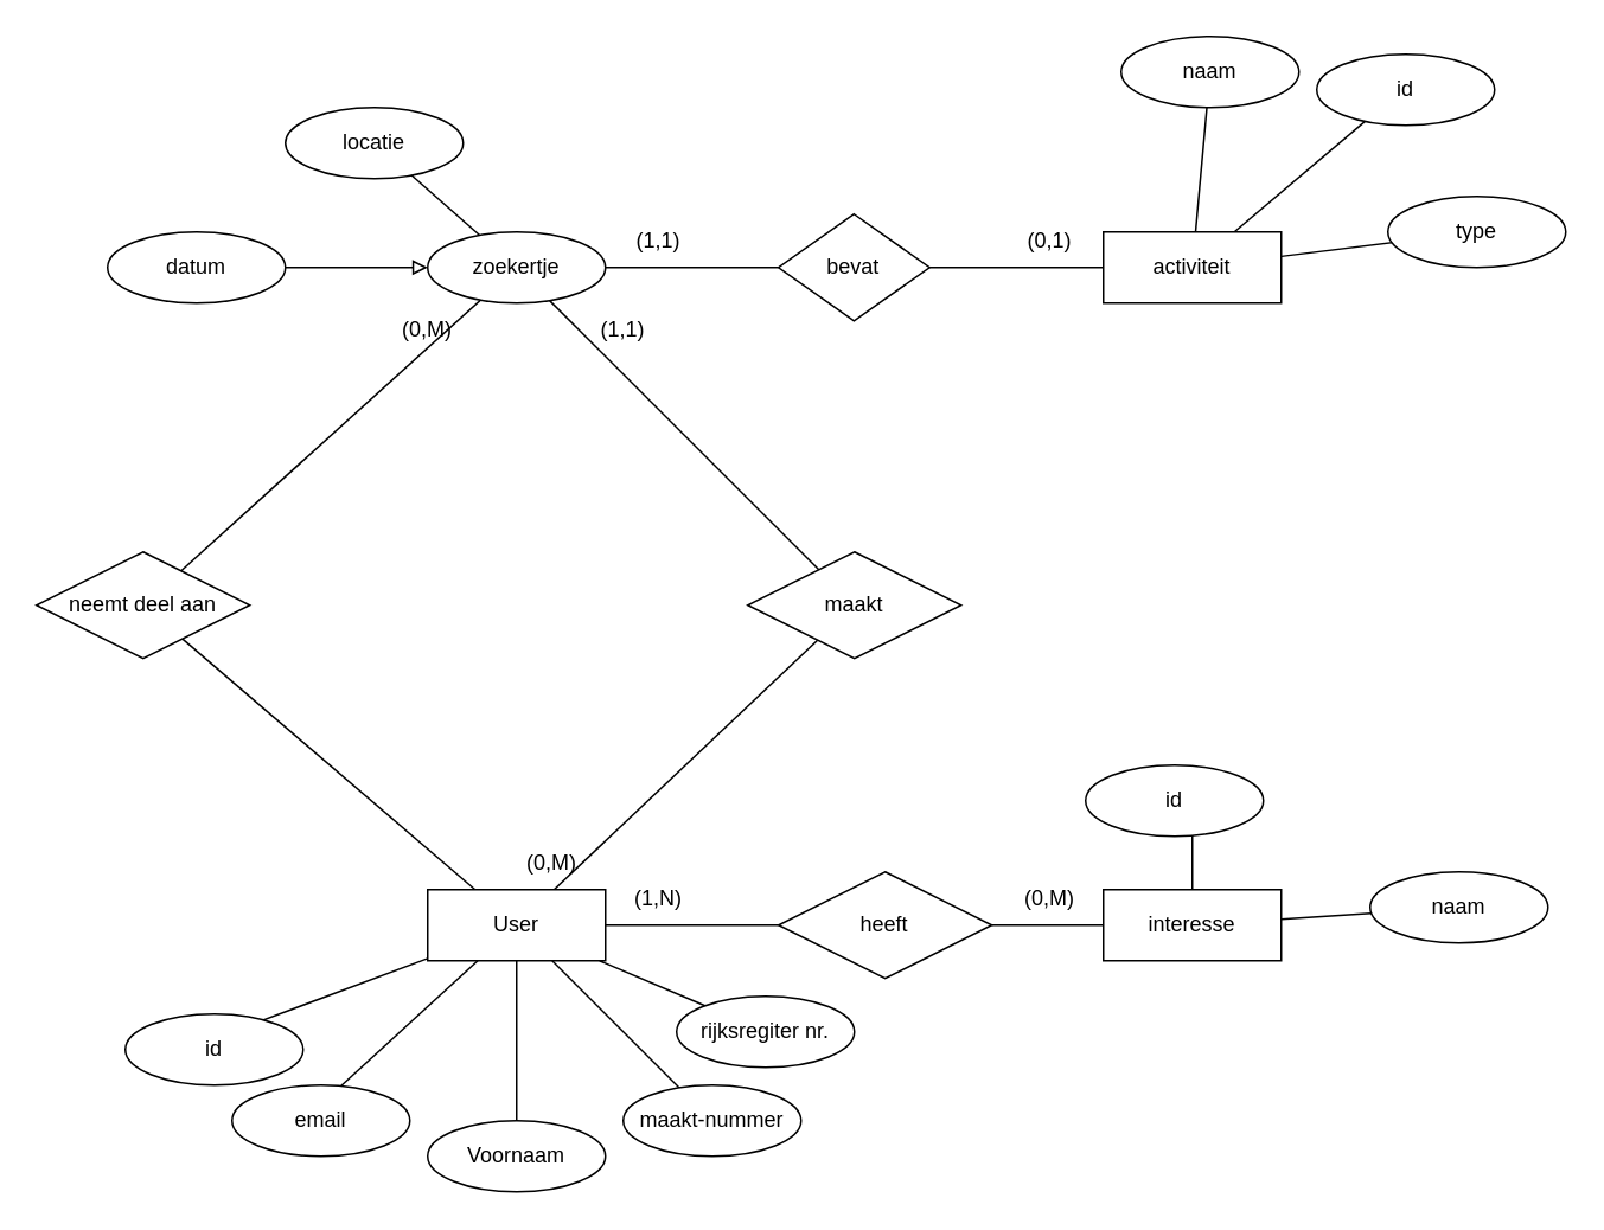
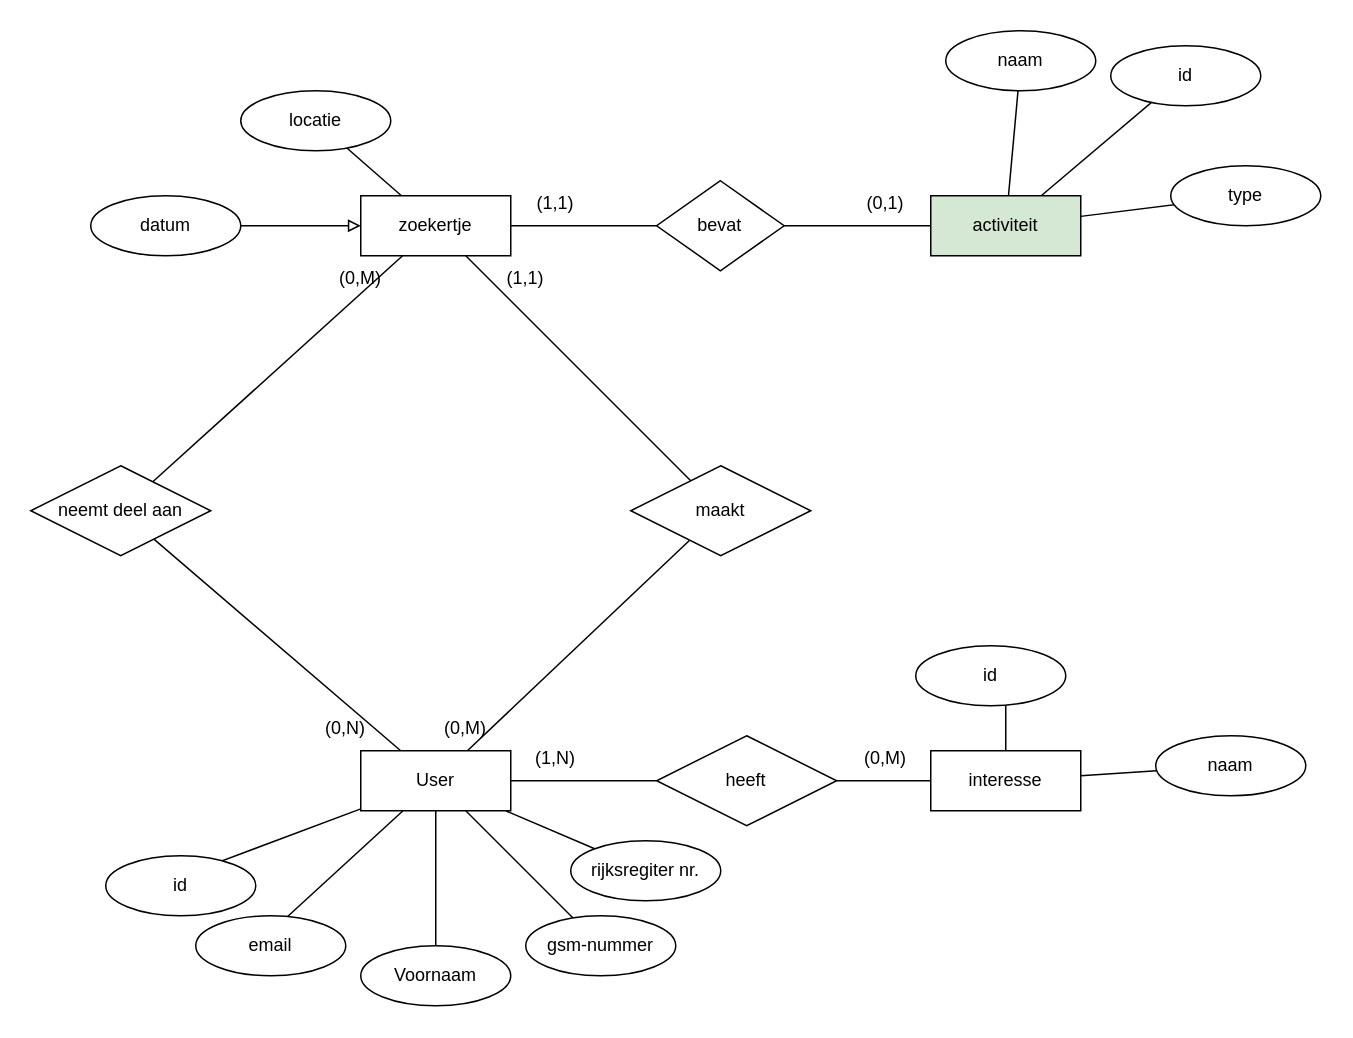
  <mxCell id="0" />
  <mxCell id="1" parent="0" />
  <mxCell id="2" style="edgeStyle=none;html=1;endArrow=none;endFill=0;" parent="1" source="3" target="25" edge="1"><mxGeometry relative="1" as="geometry" /></mxCell>
  <mxCell id="3" value="heeft" style="shape=rhombus;perimeter=rhombusPerimeter;whiteSpace=wrap;html=1;align=center;" parent="1" vertex="1"><mxGeometry x="437.27" y="490" width="120" height="60" as="geometry" /></mxCell>
  <mxCell id="4" style="edgeStyle=none;html=1;entryX=0.5;entryY=0.5;entryDx=0;entryDy=0;entryPerimeter=0;" parent="1" source="11" target="13" edge="1"><mxGeometry relative="1" as="geometry" /></mxCell>
  <mxCell id="5" style="edgeStyle=none;html=1;entryX=0.5;entryY=0.5;entryDx=0;entryDy=0;entryPerimeter=0;" parent="1" source="11" target="12" edge="1"><mxGeometry relative="1" as="geometry" /></mxCell>
  <mxCell id="6" style="edgeStyle=none;html=1;entryX=0.4;entryY=0.5;entryDx=0;entryDy=0;entryPerimeter=0;" parent="1" source="11" target="14" edge="1"><mxGeometry relative="1" as="geometry" /></mxCell>
  <mxCell id="7" style="edgeStyle=none;html=1;entryX=0.6;entryY=0.25;entryDx=0;entryDy=0;entryPerimeter=0;" parent="1" source="11" target="15" edge="1"><mxGeometry relative="1" as="geometry" /></mxCell>
  <mxCell id="8" style="edgeStyle=none;html=1;endArrow=none;endFill=0;" parent="1" source="11" target="3" edge="1"><mxGeometry relative="1" as="geometry"><mxPoint x="692.725" y="542.727" as="targetPoint" /></mxGeometry></mxCell>
  <mxCell id="9" style="edgeStyle=none;html=1;endArrow=none;endFill=0;" parent="1" source="11" target="29" edge="1"><mxGeometry relative="1" as="geometry" /></mxCell>
  <mxCell id="10" style="edgeStyle=none;html=1;endArrow=none;endFill=0;" parent="1" source="11" target="39" edge="1"><mxGeometry relative="1" as="geometry" /></mxCell>
  <mxCell id="11" value="User" style="whiteSpace=wrap;html=1;align=center;" parent="1" vertex="1"><mxGeometry x="240" y="500" width="100" height="40" as="geometry" /></mxCell>
  <mxCell id="12" value="Voornaam" style="ellipse;whiteSpace=wrap;html=1;align=center;" parent="1" vertex="1"><mxGeometry x="240" y="630" width="100" height="40" as="geometry" /></mxCell>
- <mxCell id="13" value="maakt-nummer" style="ellipse;whiteSpace=wrap;html=1;align=center;" parent="1" vertex="1"><mxGeometry x="350" y="610" width="100" height="40" as="geometry" /></mxCell>
+ <mxCell id="13" value="gsm-nummer" style="ellipse;whiteSpace=wrap;html=1;align=center;" parent="1" vertex="1"><mxGeometry x="350" y="610" width="100" height="40" as="geometry" /></mxCell>
  <mxCell id="14" value="email" style="ellipse;whiteSpace=wrap;html=1;align=center;" parent="1" vertex="1"><mxGeometry x="130" y="610" width="100" height="40" as="geometry" /></mxCell>
  <mxCell id="15" value="id" style="ellipse;whiteSpace=wrap;html=1;align=center;" parent="1" vertex="1"><mxGeometry x="70" y="570" width="100" height="40" as="geometry" /></mxCell>
  <mxCell id="16" style="edgeStyle=none;html=1;entryX=0.5;entryY=0.5;entryDx=0;entryDy=0;entryPerimeter=0;" parent="1" source="19" target="21" edge="1"><mxGeometry relative="1" as="geometry" /></mxCell>
  <mxCell id="17" style="edgeStyle=none;html=1;entryX=0.5;entryY=0.5;entryDx=0;entryDy=0;entryPerimeter=0;" parent="1" source="19" target="20" edge="1"><mxGeometry relative="1" as="geometry" /></mxCell>
  <mxCell id="18" style="edgeStyle=none;html=1;entryX=0.6;entryY=0.25;entryDx=0;entryDy=0;entryPerimeter=0;" parent="1" source="19" target="22" edge="1"><mxGeometry relative="1" as="geometry" /></mxCell>
- <mxCell id="19" value="activiteit" style="whiteSpace=wrap;html=1;align=center;" parent="1" vertex="1"><mxGeometry x="620" y="130" width="100" height="40" as="geometry" /></mxCell>
+ <mxCell id="19" value="activiteit" style="whiteSpace=wrap;html=1;align=center;fillColor=#d5e8d4;" parent="1" vertex="1"><mxGeometry x="620" y="130" width="100" height="40" as="geometry" /></mxCell>
  <mxCell id="20" value="naam" style="ellipse;whiteSpace=wrap;html=1;align=center;" parent="1" vertex="1"><mxGeometry x="630" y="20" width="100" height="40" as="geometry" /></mxCell>
  <mxCell id="21" value="type" style="ellipse;whiteSpace=wrap;html=1;align=center;" parent="1" vertex="1"><mxGeometry x="780" y="110" width="100" height="40" as="geometry" /></mxCell>
  <mxCell id="22" value="id" style="ellipse;whiteSpace=wrap;html=1;align=center;" parent="1" vertex="1"><mxGeometry x="740" y="30" width="100" height="40" as="geometry" /></mxCell>
  <mxCell id="23" style="edgeStyle=none;html=1;entryX=0.5;entryY=0.5;entryDx=0;entryDy=0;entryPerimeter=0;" parent="1" source="25" target="26" edge="1"><mxGeometry relative="1" as="geometry" /></mxCell>
  <mxCell id="24" style="edgeStyle=none;html=1;entryX=0.6;entryY=0.5;entryDx=0;entryDy=0;entryPerimeter=0;" parent="1" source="25" target="27" edge="1"><mxGeometry relative="1" as="geometry" /></mxCell>
  <mxCell id="25" value="interesse" style="whiteSpace=wrap;html=1;align=center;" parent="1" vertex="1"><mxGeometry x="620" y="500" width="100" height="40" as="geometry" /></mxCell>
  <mxCell id="26" value="naam" style="ellipse;whiteSpace=wrap;html=1;align=center;" parent="1" vertex="1"><mxGeometry x="770" y="490" width="100" height="40" as="geometry" /></mxCell>
  <mxCell id="27" value="id" style="ellipse;whiteSpace=wrap;html=1;align=center;" parent="1" vertex="1"><mxGeometry x="610" y="430" width="100" height="40" as="geometry" /></mxCell>
  <mxCell id="28" style="edgeStyle=none;html=1;endArrow=none;endFill=0;" parent="1" source="29" target="31" edge="1"><mxGeometry relative="1" as="geometry" /></mxCell>
  <mxCell id="29" value="maakt" style="shape=rhombus;perimeter=rhombusPerimeter;whiteSpace=wrap;html=1;align=center;" parent="1" vertex="1"><mxGeometry x="420" y="310" width="120" height="60" as="geometry" /></mxCell>
  <mxCell id="30" style="edgeStyle=none;html=1;endArrow=none;endFill=0;" parent="1" source="31" target="33" edge="1"><mxGeometry relative="1" as="geometry" /></mxCell>
- <mxCell id="31" value="zoekertje" style="ellipse;whiteSpace=wrap;html=1;align=center;" parent="1" vertex="1"><mxGeometry x="240" y="130" width="100" height="40" as="geometry" /></mxCell>
+ <mxCell id="31" value="zoekertje" style="whiteSpace=wrap;html=1;align=center;" parent="1" vertex="1"><mxGeometry x="240" y="130" width="100" height="40" as="geometry" /></mxCell>
  <mxCell id="32" style="edgeStyle=none;html=1;endArrow=none;endFill=0;" parent="1" source="33" target="19" edge="1"><mxGeometry relative="1" as="geometry" /></mxCell>
  <mxCell id="33" value="bevat" style="shape=rhombus;perimeter=rhombusPerimeter;whiteSpace=wrap;html=1;align=center;" parent="1" vertex="1"><mxGeometry x="437.27" y="120" width="85" height="60" as="geometry" /></mxCell>
  <mxCell id="34" style="edgeStyle=none;html=1;endArrow=block;endFill=0;" parent="1" source="35" target="31" edge="1"><mxGeometry relative="1" as="geometry"><mxPoint x="189.999" y="365.714" as="targetPoint" /></mxGeometry></mxCell>
  <mxCell id="35" value="datum" style="ellipse;whiteSpace=wrap;html=1;align=center;" parent="1" vertex="1"><mxGeometry x="60" y="130" width="100" height="40" as="geometry" /></mxCell>
  <mxCell id="36" style="edgeStyle=none;html=1;endArrow=none;endFill=0;" parent="1" source="37" target="31" edge="1"><mxGeometry relative="1" as="geometry"><mxPoint x="205.237" y="386.667" as="targetPoint" /></mxGeometry></mxCell>
  <mxCell id="37" value="locatie" style="ellipse;whiteSpace=wrap;html=1;align=center;" parent="1" vertex="1"><mxGeometry x="160" y="60" width="100" height="40" as="geometry" /></mxCell>
  <mxCell id="38" style="edgeStyle=none;html=1;endArrow=none;endFill=0;" parent="1" source="39" target="31" edge="1"><mxGeometry relative="1" as="geometry" /></mxCell>
  <mxCell id="39" value="neemt deel aan" style="shape=rhombus;perimeter=rhombusPerimeter;whiteSpace=wrap;html=1;align=center;" parent="1" vertex="1"><mxGeometry x="20" y="310" width="120" height="60" as="geometry" /></mxCell>
  <mxCell id="40" style="html=1;endArrow=none;endFill=0;" edge="1" parent="1" source="41" target="11"><mxGeometry relative="1" as="geometry" /></mxCell>
  <mxCell id="41" value="rijksregiter nr." style="ellipse;whiteSpace=wrap;html=1;align=center;" vertex="1" parent="1"><mxGeometry x="380" y="560" width="100" height="40" as="geometry" /></mxCell>
  <mxCell id="42" value="(1,N)" style="text;html=1;strokeColor=none;fillColor=none;align=center;verticalAlign=middle;whiteSpace=wrap;rounded=0;" vertex="1" parent="1"><mxGeometry x="340" y="490" width="60" height="30" as="geometry" /></mxCell>
  <mxCell id="43" value="(0,M)" style="text;html=1;strokeColor=none;fillColor=none;align=center;verticalAlign=middle;whiteSpace=wrap;rounded=0;" vertex="1" parent="1"><mxGeometry x="560" y="490" width="60" height="30" as="geometry" /></mxCell>
  <mxCell id="44" value="(0,M)" style="text;html=1;strokeColor=none;fillColor=none;align=center;verticalAlign=middle;whiteSpace=wrap;rounded=0;" vertex="1" parent="1"><mxGeometry x="280" y="470" width="60" height="30" as="geometry" /></mxCell>
+ <mxCell id="45" value="(0,N)" style="text;html=1;strokeColor=none;fillColor=none;align=center;verticalAlign=middle;whiteSpace=wrap;rounded=0;" vertex="1" parent="1"><mxGeometry x="200" y="470" width="60" height="30" as="geometry" /></mxCell>
  <mxCell id="46" value="(1,1)" style="text;html=1;strokeColor=none;fillColor=none;align=center;verticalAlign=middle;whiteSpace=wrap;rounded=0;" vertex="1" parent="1"><mxGeometry x="320" y="170" width="60" height="30" as="geometry" /></mxCell>
  <mxCell id="47" value="(0,M)" style="text;html=1;strokeColor=none;fillColor=none;align=center;verticalAlign=middle;whiteSpace=wrap;rounded=0;" vertex="1" parent="1"><mxGeometry x="210" y="170" width="60" height="30" as="geometry" /></mxCell>
  <mxCell id="48" value="(1,1)" style="text;html=1;strokeColor=none;fillColor=none;align=center;verticalAlign=middle;whiteSpace=wrap;rounded=0;" vertex="1" parent="1"><mxGeometry x="340" y="120" width="60" height="30" as="geometry" /></mxCell>
  <mxCell id="49" value="(0,1)" style="text;html=1;strokeColor=none;fillColor=none;align=center;verticalAlign=middle;whiteSpace=wrap;rounded=0;" vertex="1" parent="1"><mxGeometry x="560" y="120" width="60" height="30" as="geometry" /></mxCell>
